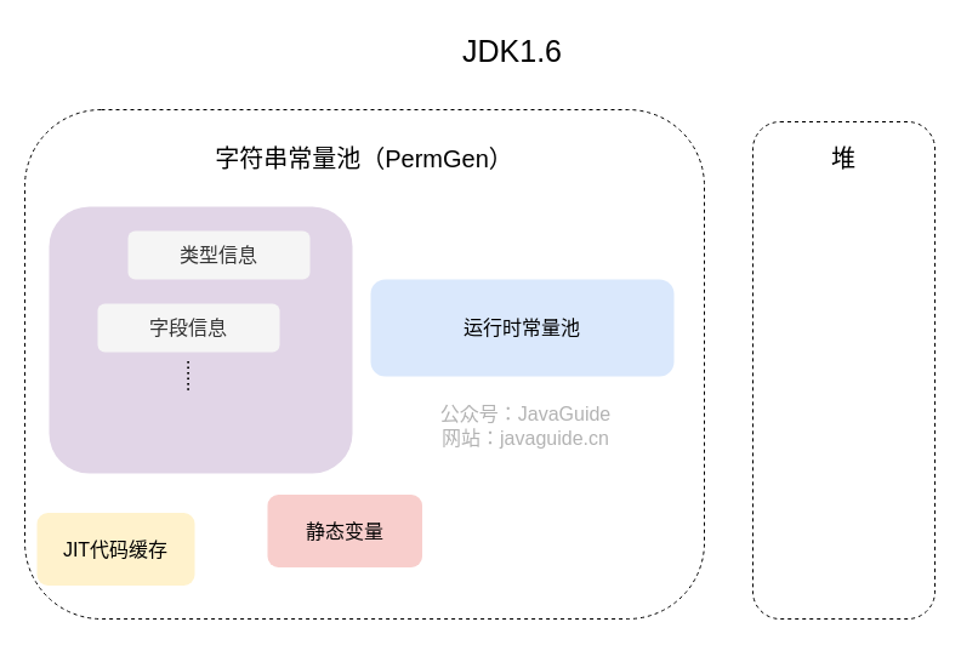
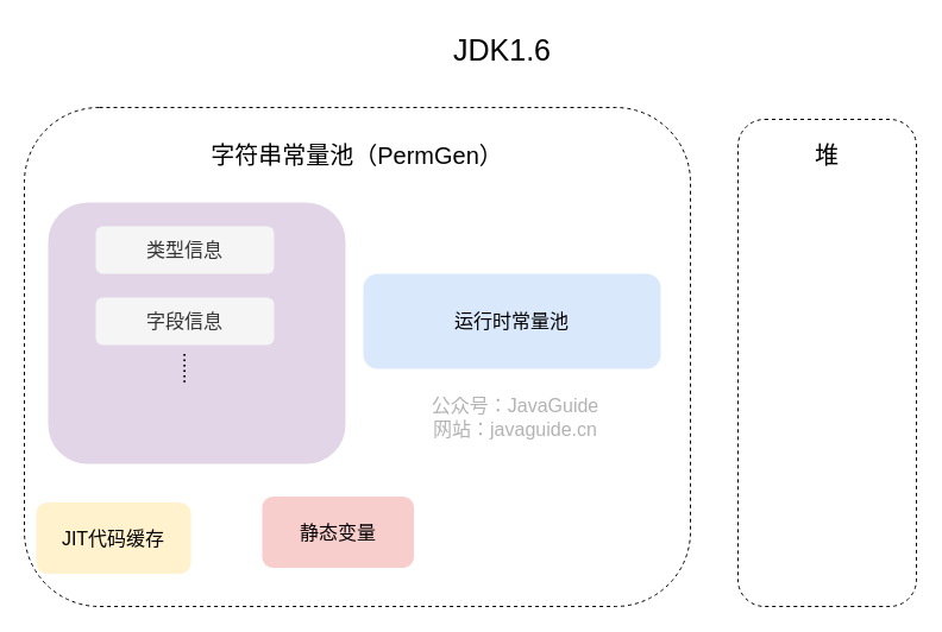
  <mxCell id="0" />
  <mxCell id="1" parent="0" />
  <mxCell id="2" value="" style="rounded=1;whiteSpace=wrap;html=1;sketch=0;fontSize=16;glass=0;shadow=0;dashed=1;fillColor=none;" parent="1" vertex="1"><mxGeometry x="20" y="90" width="560" height="420" as="geometry" /></mxCell>
  <mxCell id="3" value="" style="rounded=1;whiteSpace=wrap;html=1;sketch=0;fontSize=16;dashed=1;fillColor=none;" parent="1" vertex="1"><mxGeometry x="620" y="100" width="150" height="410" as="geometry" /></mxCell>
- <mxCell id="4" value="静态变量" style="rounded=1;whiteSpace=wrap;html=1;fillColor=#f8cecc;strokeColor=none;sketch=0;fontSize=16;" parent="1" vertex="1"><mxGeometry x="220" y="407.5" width="127.5" height="60" as="geometry" /></mxCell>
+ <mxCell id="4" value="静态变量" style="rounded=1;whiteSpace=wrap;html=1;fillColor=#f8cecc;strokeColor=none;sketch=0;fontSize=16;" parent="1" vertex="1"><mxGeometry x="220" y="417.5" width="127.5" height="60" as="geometry" /></mxCell>
  <mxCell id="5" value="" style="rounded=1;whiteSpace=wrap;html=1;fillColor=#dae8fc;strokeColor=none;sketch=0;fontSize=16;glass=0;shadow=0;" parent="1" vertex="1"><mxGeometry x="305" y="230" width="250" height="80" as="geometry" /></mxCell>
  <mxCell id="6" value="运行时常量池" style="text;html=1;strokeColor=none;fillColor=none;align=center;verticalAlign=middle;whiteSpace=wrap;rounded=1;fontSize=16;sketch=0;glass=0;shadow=0;" parent="1" vertex="1"><mxGeometry x="290" y="260" width="280" height="20" as="geometry" /></mxCell>
  <mxCell id="7" value="JIT代码缓存" style="rounded=1;whiteSpace=wrap;html=1;fillColor=#fff2cc;strokeColor=none;sketch=0;fontSize=16;glass=0;shadow=0;" parent="1" vertex="1"><mxGeometry x="30" y="422.5" width="130" height="60" as="geometry" /></mxCell>
  <mxCell id="8" value="" style="rounded=1;whiteSpace=wrap;html=1;fillColor=#e1d5e7;strokeColor=none;sketch=0;fontSize=16;glass=0;shadow=0;" parent="1" vertex="1"><mxGeometry x="40" y="170" width="250" height="220" as="geometry" /></mxCell>
- <mxCell id="9" value="类型信息" style="rounded=1;whiteSpace=wrap;html=1;fillColor=#f5f5f5;strokeColor=none;sketch=0;fontSize=16;fontColor=#333333;glass=0;shadow=0;" parent="1" vertex="1"><mxGeometry x="105" y="190" width="150" height="40" as="geometry" /></mxCell>
+ <mxCell id="9" value="类型信息" style="rounded=1;whiteSpace=wrap;html=1;fillColor=#f5f5f5;strokeColor=none;sketch=0;fontSize=16;fontColor=#333333;glass=0;shadow=0;" parent="1" vertex="1"><mxGeometry x="80" y="190" width="150" height="40" as="geometry" /></mxCell>
  <mxCell id="10" value="字段信息" style="rounded=1;whiteSpace=wrap;html=1;fillColor=#f5f5f5;strokeColor=none;sketch=0;fontSize=16;fontColor=#333333;glass=0;shadow=0;" parent="1" vertex="1"><mxGeometry x="80" y="250" width="150" height="40" as="geometry" /></mxCell>
  <mxCell id="11" value="......" style="text;html=1;strokeColor=none;fillColor=none;align=center;verticalAlign=middle;whiteSpace=wrap;rounded=1;fontSize=16;horizontal=0;sketch=0;glass=1;shadow=0;" parent="1" vertex="1"><mxGeometry x="130" y="300" width="40" height="20" as="geometry" /></mxCell>
  <mxCell id="12" value="字符串常量池（PermGen）" style="text;html=1;strokeColor=none;fillColor=none;align=center;verticalAlign=middle;whiteSpace=wrap;rounded=1;fontSize=20;sketch=0;glass=1;shadow=0;" parent="1" vertex="1"><mxGeometry x="150" y="120" width="300" height="20" as="geometry" /></mxCell>
  <mxCell id="13" value="&lt;span style=&quot;color: rgb(0 , 0 , 0) ; font-family: &amp;#34;helvetica&amp;#34; ; font-size: 25px ; font-style: normal ; font-weight: 400 ; letter-spacing: normal ; text-align: center ; text-indent: 0px ; text-transform: none ; word-spacing: 0px ; display: inline ; float: none&quot;&gt;JDK1.6&lt;/span&gt;" style="text;whiteSpace=wrap;html=1;sketch=0;rounded=1;" parent="1" vertex="1"><mxGeometry x="379" y="20" width="110" height="30" as="geometry" /></mxCell>
  <mxCell id="14" value="堆" style="text;html=1;strokeColor=none;fillColor=none;align=center;verticalAlign=middle;whiteSpace=wrap;rounded=1;fontSize=20;sketch=0;glass=1;shadow=0;" parent="1" vertex="1"><mxGeometry x="665" y="120" width="60" height="20" as="geometry" /></mxCell>
  <mxCell id="15" value="公众号：JavaGuide&lt;br style=&quot;font-size: 16px;&quot;&gt;网站：javaguide.cn" style="text;html=1;strokeColor=none;fillColor=none;align=center;verticalAlign=middle;whiteSpace=wrap;rounded=0;labelBackgroundColor=none;fontSize=16;fontColor=#B3B3B3;rotation=0;sketch=0;shadow=0;" parent="1" vertex="1"><mxGeometry x="347.5" y="327.5" width="170" height="47.5" as="geometry" /></mxCell>
